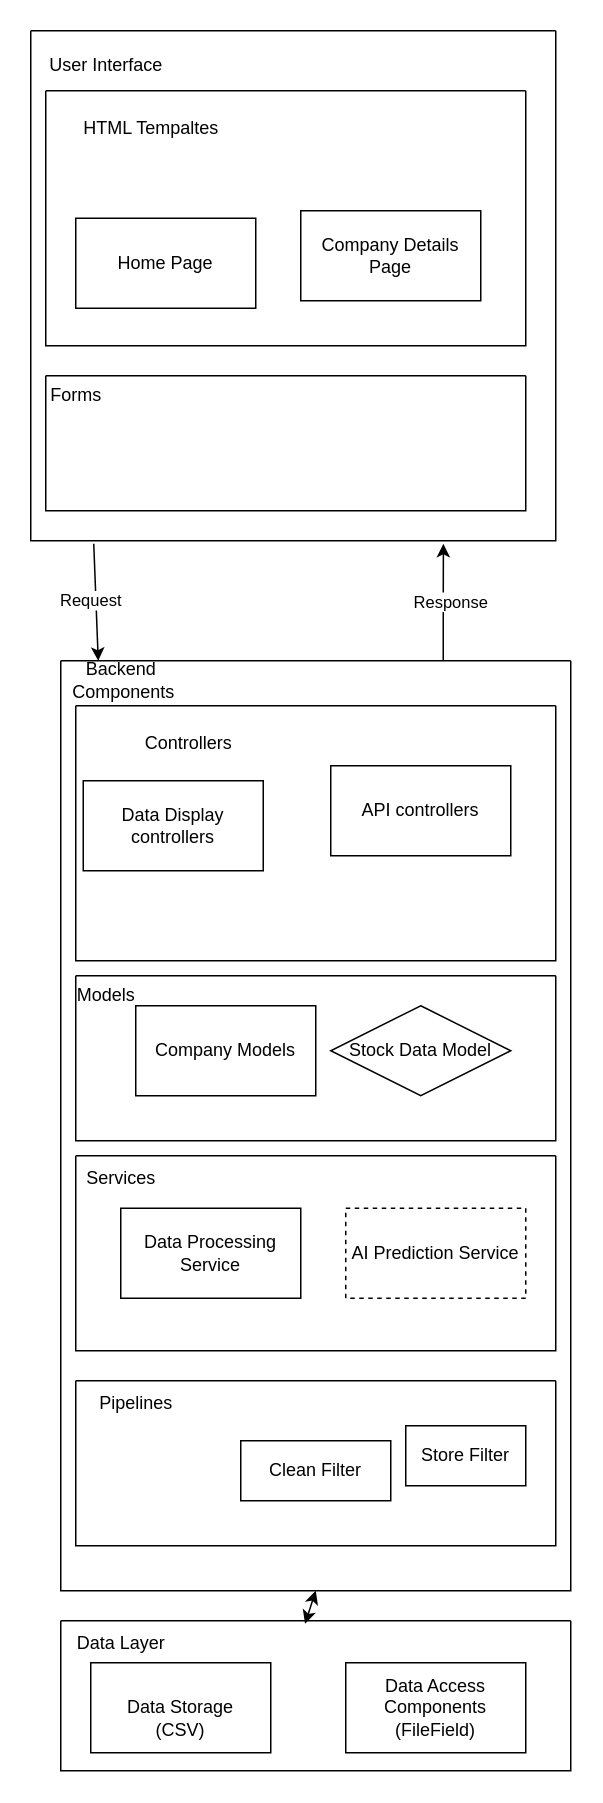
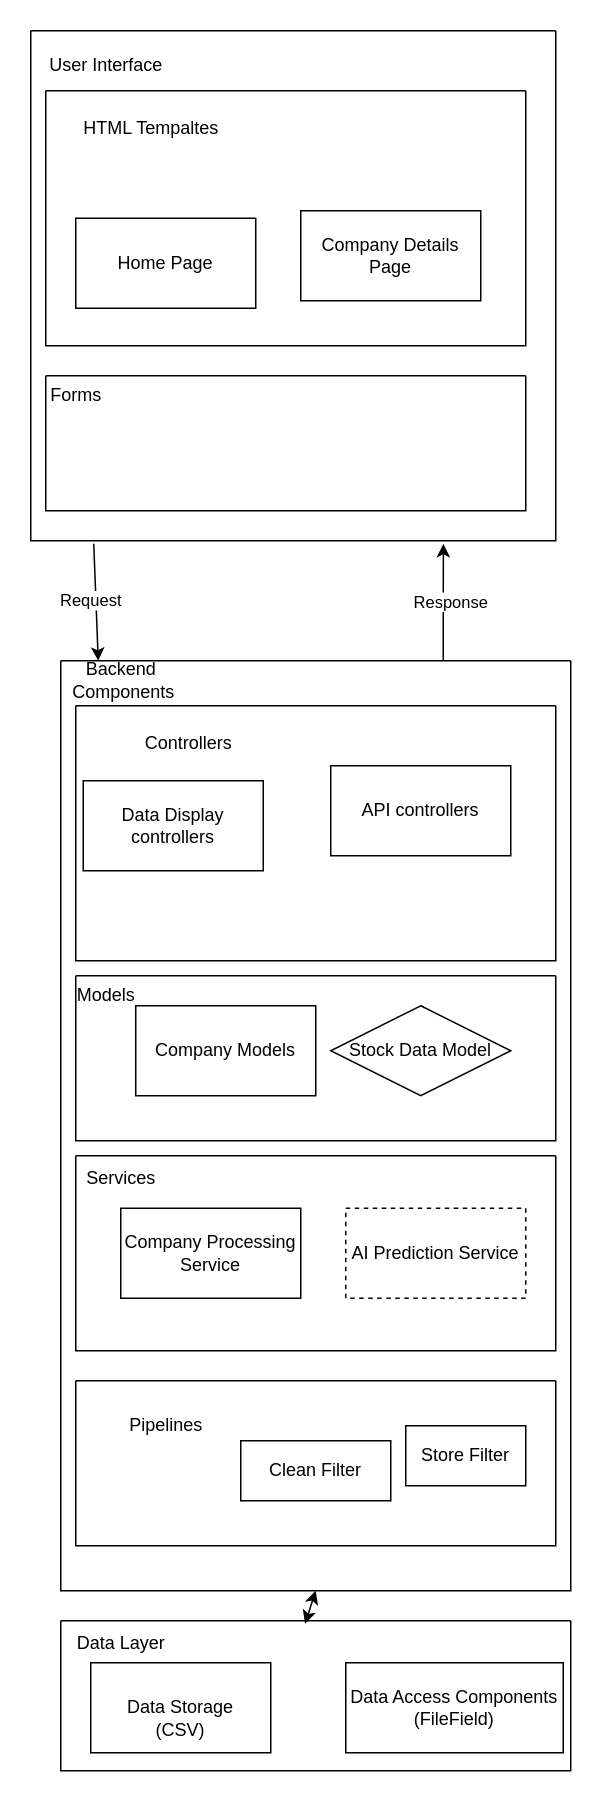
  <mxCell id="0" />
  <mxCell id="1" parent="0" />
  <mxCell id="2" value="" style="swimlane;startSize=0;" vertex="1" parent="1"><mxGeometry x="20" y="20" width="350" height="340" as="geometry" /></mxCell>
  <mxCell id="3" value="User Interface" style="text;html=1;align=center;verticalAlign=middle;resizable=0;points=[];autosize=1;strokeColor=none;fillColor=none;" vertex="1" parent="2"><mxGeometry y="8" width="100" height="30" as="geometry" /></mxCell>
  <mxCell id="4" value="" style="swimlane;startSize=0;" vertex="1" parent="2"><mxGeometry x="10" y="40" width="320" height="170" as="geometry" /></mxCell>
  <mxCell id="5" value="&lt;div&gt;HTML Tempaltes&lt;/div&gt;" style="text;html=1;align=center;verticalAlign=middle;resizable=0;points=[];autosize=1;strokeColor=none;fillColor=none;" vertex="1" parent="4"><mxGeometry x="10" y="10" width="120" height="30" as="geometry" /></mxCell>
  <mxCell id="6" value="" style="swimlane;startSize=0;" vertex="1" parent="2"><mxGeometry x="10" y="230" width="320" height="90" as="geometry" /></mxCell>
  <mxCell id="7" value="&lt;div&gt;Home Page&lt;/div&gt;" style="whiteSpace=wrap;html=1;" vertex="1" parent="1"><mxGeometry x="50" y="145" width="120" height="60" as="geometry" /></mxCell>
  <mxCell id="8" value="Company Details Page" style="whiteSpace=wrap;html=1;" vertex="1" parent="1"><mxGeometry x="200" y="140" width="120" height="60" as="geometry" /></mxCell>
  <mxCell id="9" value="Forms" style="text;html=1;align=center;verticalAlign=middle;resizable=0;points=[];autosize=1;strokeColor=none;fillColor=none;" vertex="1" parent="1"><mxGeometry x="20" y="248" width="60" height="30" as="geometry" /></mxCell>
  <mxCell id="10" value="" style="swimlane;startSize=0;" vertex="1" parent="1"><mxGeometry x="40" y="440" width="340" height="620" as="geometry" /></mxCell>
  <mxCell id="11" value="" style="swimlane;startSize=0;" vertex="1" parent="10"><mxGeometry x="10" y="30" width="320" height="170" as="geometry" /></mxCell>
  <mxCell id="12" value="Controllers" style="text;html=1;align=center;verticalAlign=middle;resizable=0;points=[];autosize=1;strokeColor=none;fillColor=none;" vertex="1" parent="11"><mxGeometry x="35" y="10" width="80" height="30" as="geometry" /></mxCell>
  <mxCell id="13" value="API controllers" style="whiteSpace=wrap;html=1;" vertex="1" parent="11"><mxGeometry x="170" y="40" width="120" height="60" as="geometry" /></mxCell>
  <mxCell id="14" value="" style="swimlane;startSize=0;" vertex="1" parent="10"><mxGeometry x="10" y="210" width="320" height="110" as="geometry" /></mxCell>
  <mxCell id="15" value="Stock Data Model" style="rhombus;whiteSpace=wrap;html=1;" vertex="1" parent="14"><mxGeometry x="170" y="20" width="120" height="60" as="geometry" /></mxCell>
  <mxCell id="16" value="" style="swimlane;startSize=0;" vertex="1" parent="10"><mxGeometry x="10" y="330" width="320" height="130" as="geometry" /></mxCell>
  <mxCell id="17" value="Services" style="text;html=1;align=center;verticalAlign=middle;resizable=0;points=[];autosize=1;strokeColor=none;fillColor=none;" vertex="1" parent="16"><mxGeometry x="-5" width="70" height="30" as="geometry" /></mxCell>
- <mxCell id="18" value="Data Processing Service" style="whiteSpace=wrap;html=1;" vertex="1" parent="16"><mxGeometry x="30" y="35" width="120" height="60" as="geometry" /></mxCell>
+ <mxCell id="18" value="Company Processing Service" style="whiteSpace=wrap;html=1;" vertex="1" parent="16"><mxGeometry x="30" y="35" width="120" height="60" as="geometry" /></mxCell>
  <mxCell id="19" value="AI Prediction Service" style="whiteSpace=wrap;html=1;dashed=1;" vertex="1" parent="16"><mxGeometry x="180" y="35" width="120" height="60" as="geometry" /></mxCell>
  <mxCell id="20" value="" style="swimlane;startSize=0;" vertex="1" parent="10"><mxGeometry x="10" y="480" width="320" height="110" as="geometry" /></mxCell>
- <mxCell id="21" value="Pipelines" style="text;html=1;align=center;verticalAlign=middle;resizable=0;points=[];autosize=1;strokeColor=none;fillColor=none;" vertex="1" parent="20"><mxGeometry width="80" height="30" as="geometry" /></mxCell>
+ <mxCell id="21" value="Pipelines" style="text;html=1;align=center;verticalAlign=middle;resizable=0;points=[];autosize=1;strokeColor=none;fillColor=none;" vertex="1" parent="20"><mxGeometry x="20" y="15" width="80" height="30" as="geometry" /></mxCell>
  <mxCell id="22" value="Clean Filter" style="whiteSpace=wrap;html=1;" vertex="1" parent="20"><mxGeometry x="110" y="40" width="100" height="40" as="geometry" /></mxCell>
  <mxCell id="23" value="Store Filter" style="whiteSpace=wrap;html=1;" vertex="1" parent="20"><mxGeometry x="220" y="30" width="80" height="40" as="geometry" /></mxCell>
  <mxCell id="24" value="&lt;div&gt;Backend&lt;/div&gt;&amp;nbsp;Components" style="text;html=1;align=center;verticalAlign=middle;resizable=0;points=[];autosize=1;strokeColor=none;fillColor=none;" vertex="1" parent="1"><mxGeometry x="30" y="433" width="100" height="40" as="geometry" /></mxCell>
  <mxCell id="25" value="" style="endArrow=classic;html=1;rounded=0;exitX=0.12;exitY=1.006;exitDx=0;exitDy=0;exitPerimeter=0;" edge="1" parent="1" source="2"><mxGeometry width="50" height="50" relative="1" as="geometry"><mxPoint x="330" y="520" as="sourcePoint" /><mxPoint x="65" y="440" as="targetPoint" /></mxGeometry></mxCell>
  <mxCell id="26" value="&lt;div&gt;Request&lt;/div&gt;" style="edgeLabel;html=1;align=center;verticalAlign=middle;resizable=0;points=[];" vertex="1" connectable="0" parent="25"><mxGeometry x="-0.056" y="-4" relative="1" as="geometry"><mxPoint as="offset" /></mxGeometry></mxCell>
  <mxCell id="27" style="edgeStyle=orthogonalEdgeStyle;rounded=0;orthogonalLoop=1;jettySize=auto;html=1;exitX=0.75;exitY=0;exitDx=0;exitDy=0;entryX=0.786;entryY=1.006;entryDx=0;entryDy=0;entryPerimeter=0;" edge="1" parent="1" source="10" target="2"><mxGeometry relative="1" as="geometry" /></mxCell>
  <mxCell id="28" value="&lt;div&gt;Response&lt;/div&gt;" style="edgeLabel;html=1;align=center;verticalAlign=middle;resizable=0;points=[];" vertex="1" connectable="0" parent="27"><mxGeometry x="0.028" y="-4" relative="1" as="geometry"><mxPoint as="offset" /></mxGeometry></mxCell>
  <mxCell id="29" value="Data Display controllers" style="whiteSpace=wrap;html=1;" vertex="1" parent="1"><mxGeometry x="55" y="520" width="120" height="60" as="geometry" /></mxCell>
  <mxCell id="30" value="Models" style="text;html=1;align=center;verticalAlign=middle;resizable=0;points=[];autosize=1;strokeColor=none;fillColor=none;" vertex="1" parent="1"><mxGeometry x="40" y="648" width="60" height="30" as="geometry" /></mxCell>
  <mxCell id="31" value="Company Models" style="whiteSpace=wrap;html=1;" vertex="1" parent="1"><mxGeometry x="90" y="670" width="120" height="60" as="geometry" /></mxCell>
  <mxCell id="32" value="" style="swimlane;startSize=0;" vertex="1" parent="1"><mxGeometry x="40" y="1080" width="340" height="100" as="geometry" /></mxCell>
  <mxCell id="33" value="&lt;div&gt;&lt;br&gt;&lt;/div&gt;&lt;div&gt;Data Storage&lt;/div&gt;&lt;div&gt;(CSV)&lt;br&gt;&lt;/div&gt;" style="whiteSpace=wrap;html=1;" vertex="1" parent="32"><mxGeometry x="20" y="28" width="120" height="60" as="geometry" /></mxCell>
  <mxCell id="34" value="Data Layer" style="text;html=1;align=center;verticalAlign=middle;resizable=0;points=[];autosize=1;strokeColor=none;fillColor=none;" vertex="1" parent="32"><mxGeometry width="80" height="30" as="geometry" /></mxCell>
- <mxCell id="35" value="&lt;div&gt;Data Access Components&lt;/div&gt;&lt;div&gt;(FileField)&lt;br&gt;&lt;/div&gt;" style="whiteSpace=wrap;html=1;" vertex="1" parent="32"><mxGeometry x="190" y="28" width="120" height="60" as="geometry" /></mxCell>
+ <mxCell id="35" value="&lt;div&gt;Data Access Components&lt;/div&gt;&lt;div&gt;(FileField)&lt;br&gt;&lt;/div&gt;" style="whiteSpace=wrap;html=1;" vertex="1" parent="32"><mxGeometry x="190" y="28" width="145" height="60" as="geometry" /></mxCell>
  <mxCell id="36" value="" style="endArrow=classic;startArrow=classic;html=1;rounded=0;exitX=0.5;exitY=1;exitDx=0;exitDy=0;entryX=0.479;entryY=0.02;entryDx=0;entryDy=0;entryPerimeter=0;" edge="1" parent="1" source="10" target="32"><mxGeometry width="50" height="50" relative="1" as="geometry"><mxPoint x="330" y="1010" as="sourcePoint" /><mxPoint x="380" y="960" as="targetPoint" /></mxGeometry></mxCell>
